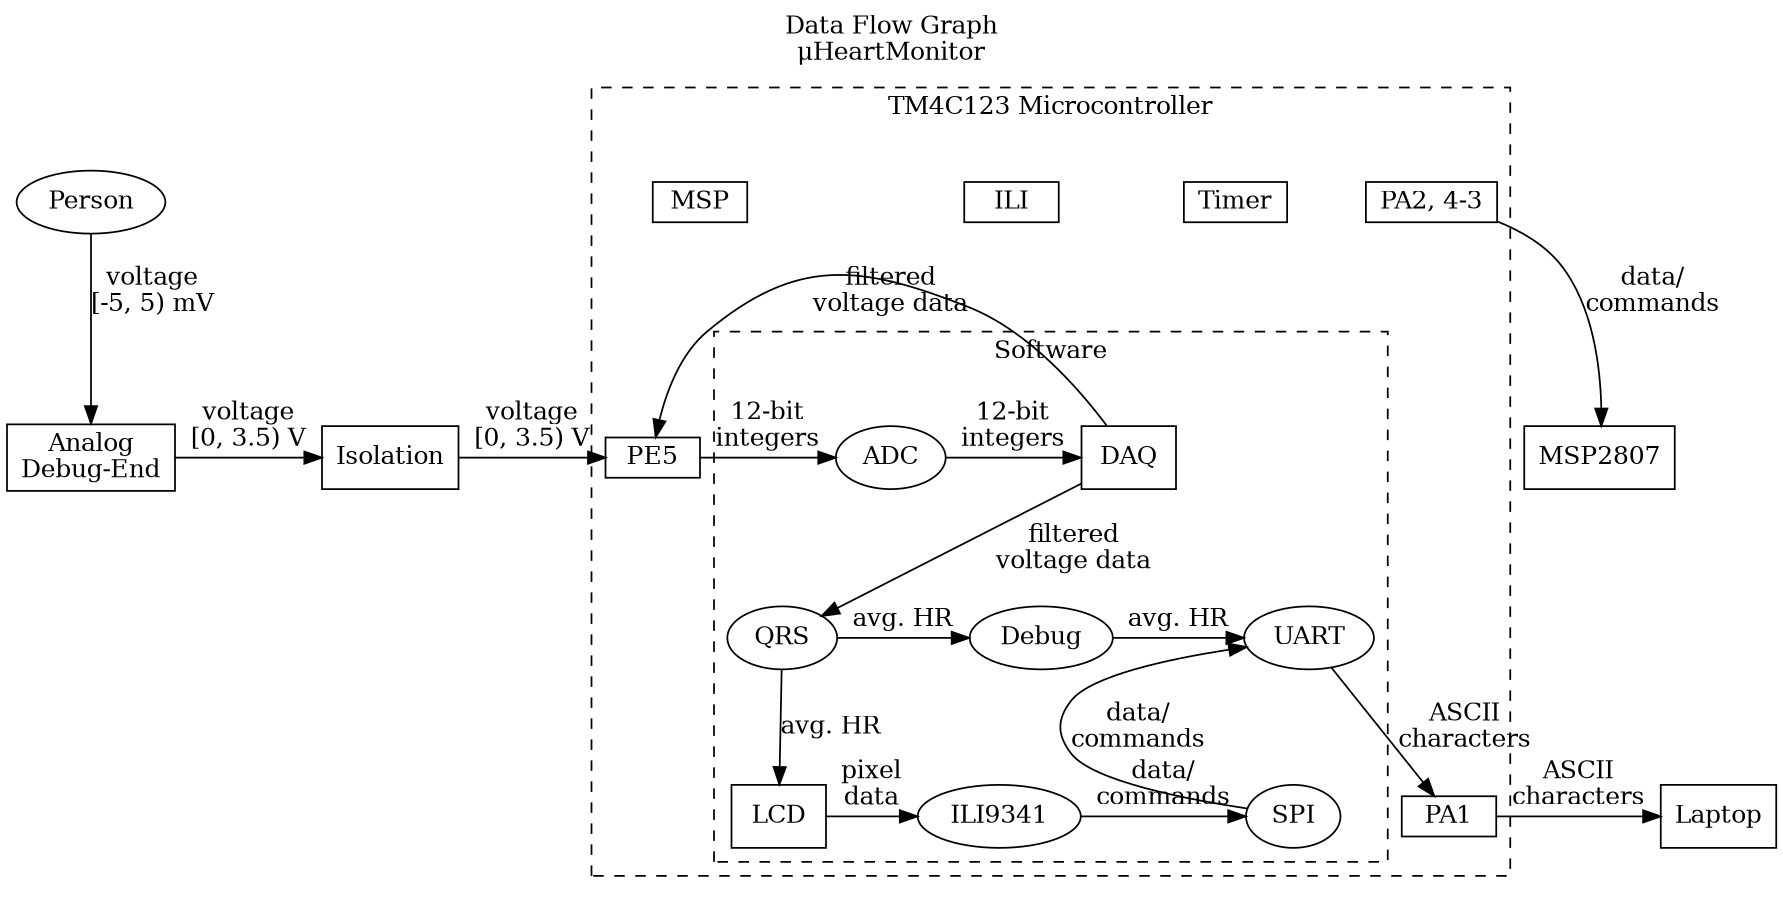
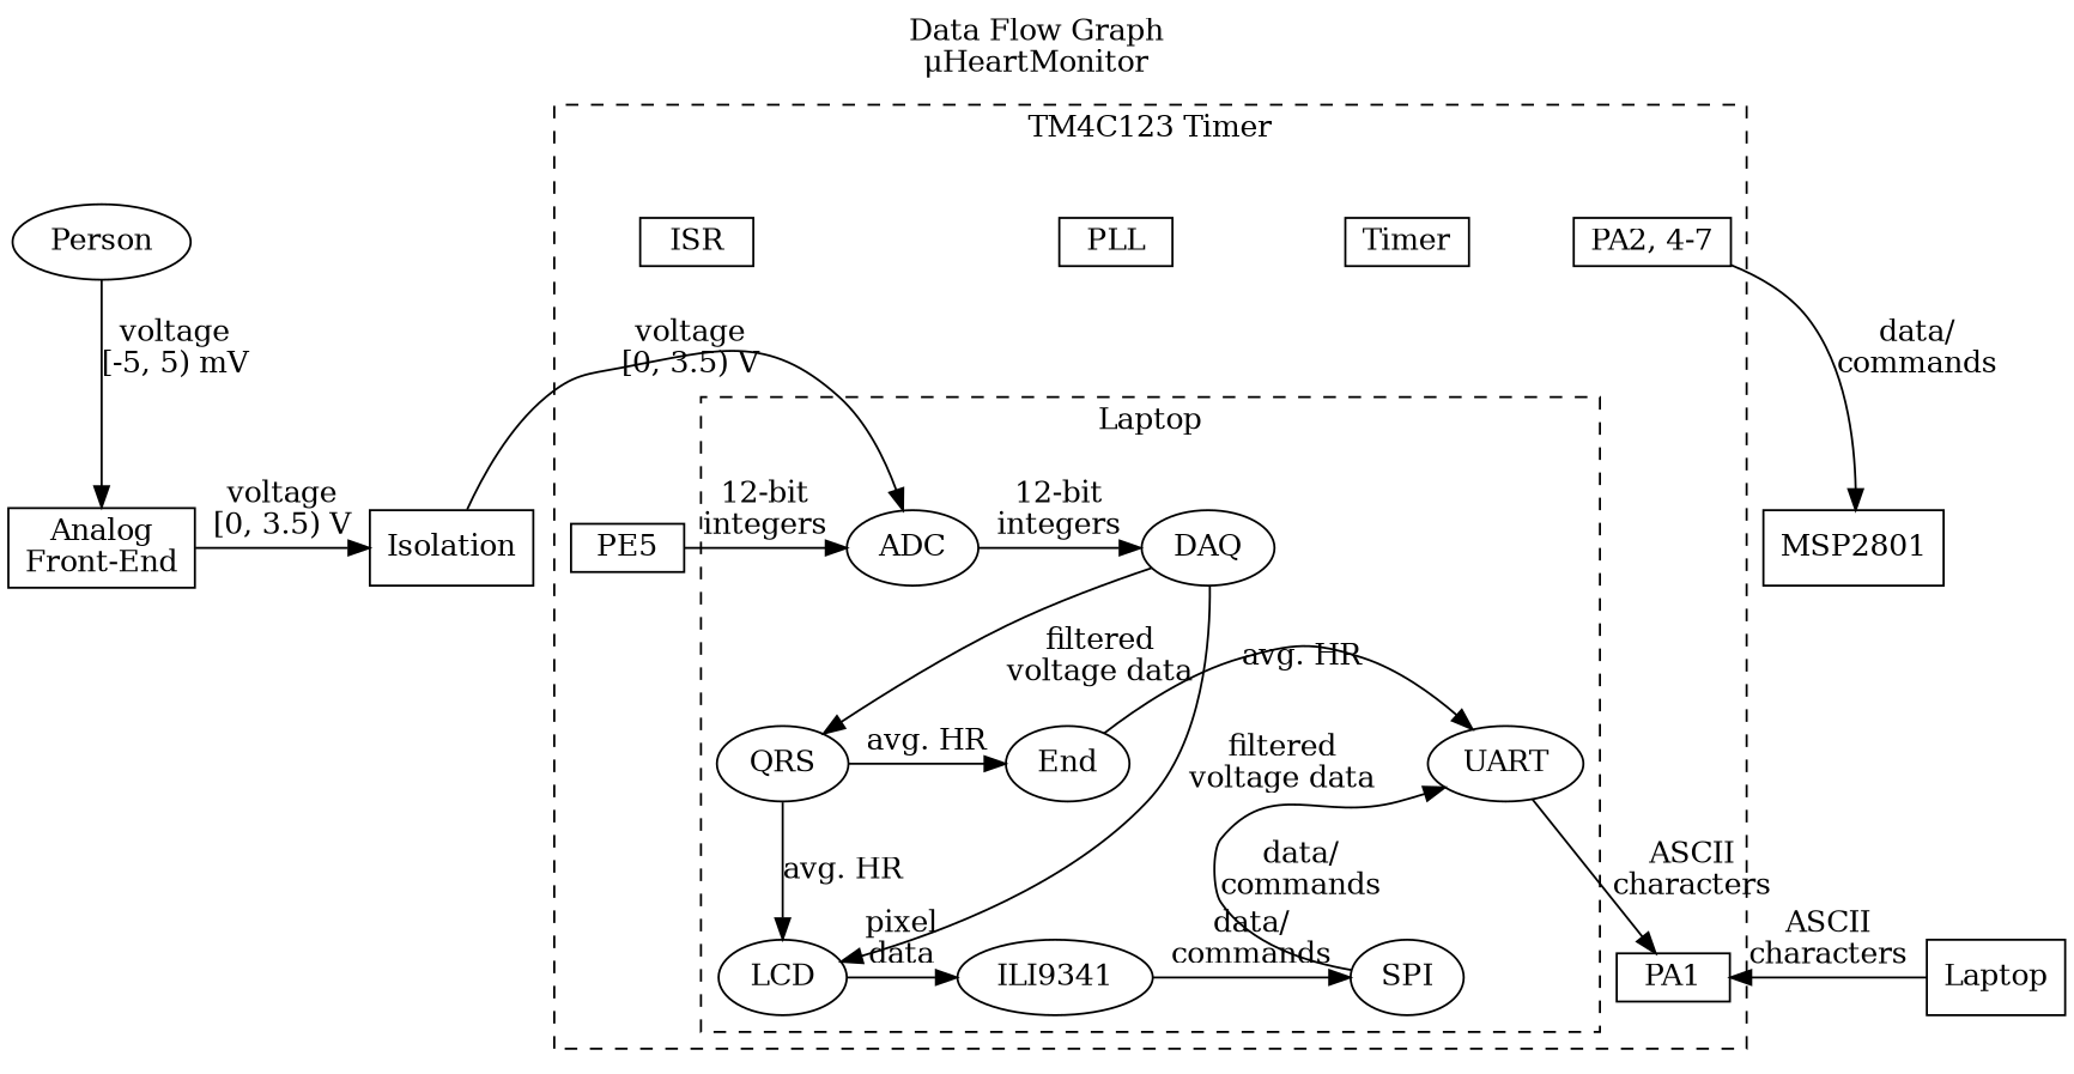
  digraph {
    label="Data Flow Graph\nμHeartMonitor"
    labelloc=t
    newrank=true
    node [shape=rect]
-   n1 [label="Analog\nDebug-End"]
+   n1 [label="Analog\nFront-End"]
    Isolation
    ADC [shape=ellipse]
-   DAQ [shape=box]
+   DAQ [shape=ellipse]
    PE5 [height=0.2]
    QRS [shape=ellipse]
-   Debug [shape=ellipse]
+   Debug [shape=ellipse label=End]
    UART [shape=ellipse]
    ILI9341 [shape=ellipse]
-   LCD [shape=box]
+   LCD [shape=ellipse]
    SPI [shape=ellipse]
    Laptop
    PA1 [height=0.2]
-   n14 [height=0.2 label="PA2, 4-3"]
+   n14 [height=0.2 label="PA2, 4-7"]
    Timer [height=0.2]
-   PLL [height=0.2 label=ILI]
-   ISR [height=0.2 label=MSP]
-   MSP2807
+   PLL [height=0.2]
+   ISR [height=0.2]
+   MSP2807 [label=MSP2801]
    Person [shape=""]
    subgraph sub_1 {
      rank=same
      n1
      Isolation
      ADC
      DAQ
      PE5
    }
    subgraph sub_2 {
      rank=same
      QRS
      Debug
      UART
    }
    subgraph sub_3 {
      rank=same
      ILI9341
      LCD
      SPI
    }
    subgraph sub_4 {
      rank=same
      Laptop
      PA1
    }
    subgraph cluster_5 {
-     label="TM4C123 Microcontroller"
+     label="TM4C123 Timer"
      style=dashed
      PE5
      PA1
      n14
      Timer
      PLL
      ISR
      subgraph cluster_6 {
-       label=Software
+       label=Laptop
        style=dashed
        ADC
        DAQ
        QRS
        Debug
        UART
        ILI9341
        LCD
        SPI
      }
    }
    n1 -> Isolation [label="voltage\n[0, 3.5) V"]
-   Isolation -> PE5 [label="voltage\n[0, 3.5) V"]
+   Isolation -> ADC [label="voltage\n[0, 3.5) V"]
    ADC -> DAQ [label="12-bit\nintegers"]
    DAQ -> QRS [label="filtered\nvoltage data"]
-   DAQ -> PE5 [label="filtered\nvoltage data"]
+   DAQ -> LCD [label="filtered\nvoltage data"]
    PE5 -> ADC [label="12-bit\nintegers"]
    QRS -> Debug [label="avg. HR"]
    QRS -> LCD [label="avg. HR"]
    Debug -> UART [label="avg. HR"]
    UART -> PA1 [label="ASCII\ncharacters"]
    ILI9341 -> SPI [label="data/\ncommands"]
    LCD -> ILI9341 [label="pixel\ndata"]
    SPI -> UART [label="data/\ncommands"]
-   PA1 -> Laptop [label="ASCII\ncharacters"]
+   Laptop -> PA1 [label="ASCII\ncharacters"]
    n14 -> MSP2807 [label="data/\ncommands"]
    Person -> n1 [label="voltage\n[-5, 5) mV"]
  }
